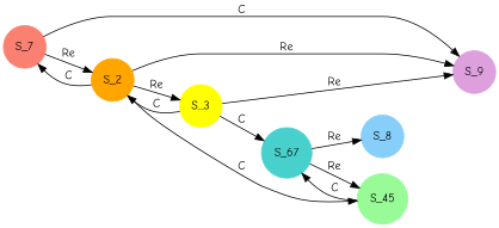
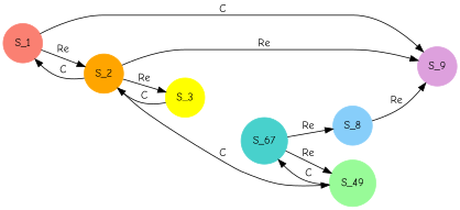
  digraph {
    fontname="Comic Neue"
    rankdir=LR
    node [fontname="Comic Neue" shape=circle style=filled]
    edge [fontname="Comic Neue"]
-   S_1 [color=salmon label=S_7]
+   S_1 [color=salmon]
    S_2 [color=orange]
    S_9 [color=plum]
-   S_45 [color=palegreen]
+   S_45 [color=palegreen label=S_49]
    S_3 [color=yellow]
    S_67 [color=mediumturquoise]
    S_8 [color=lightskyblue]
    S_1 -> S_2 [label=Re]
    S_1 -> S_9 [label=C]
    S_2 -> S_1 [label=C]
    S_2 -> S_9 [label=Re]
    S_2 -> S_45 [label=C]
    S_2 -> S_3 [label=Re]
    S_45 -> S_67 [label=C]
    S_3 -> S_2 [label=C]
-   S_3 -> S_67 [label=C]
    S_67 -> S_45 [label=Re]
    S_67 -> S_8 [label=Re]
-   S_3 -> S_9 [label=Re]
+   S_8 -> S_9 [label=Re]
  }
